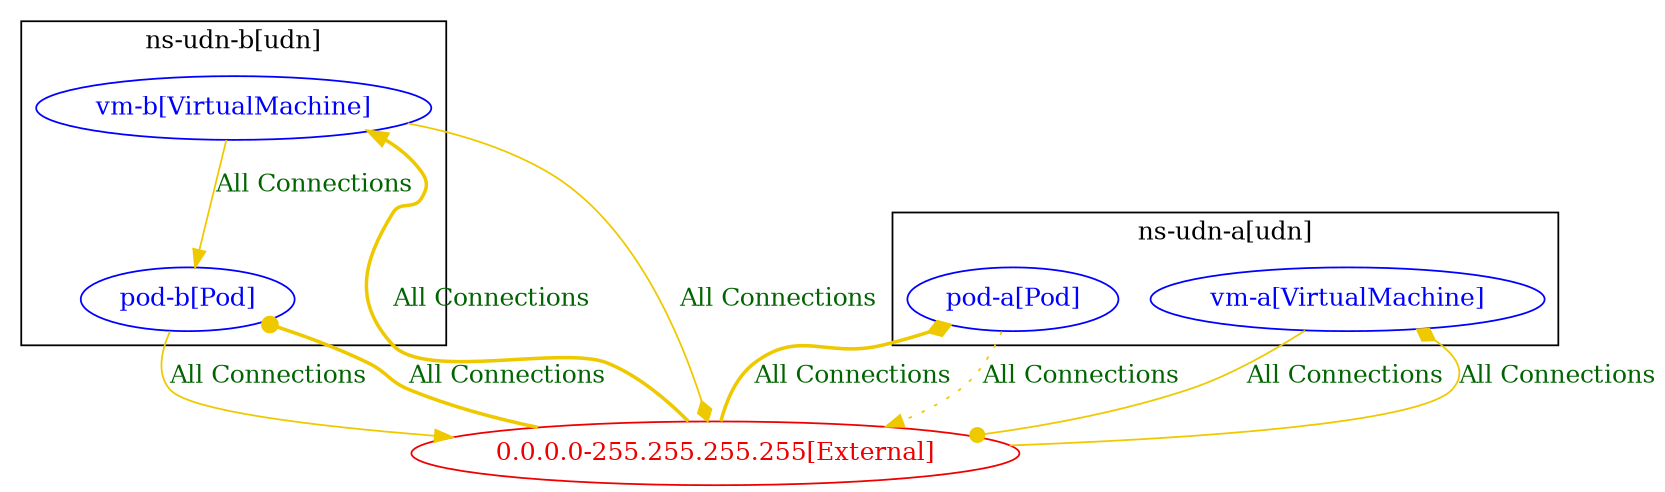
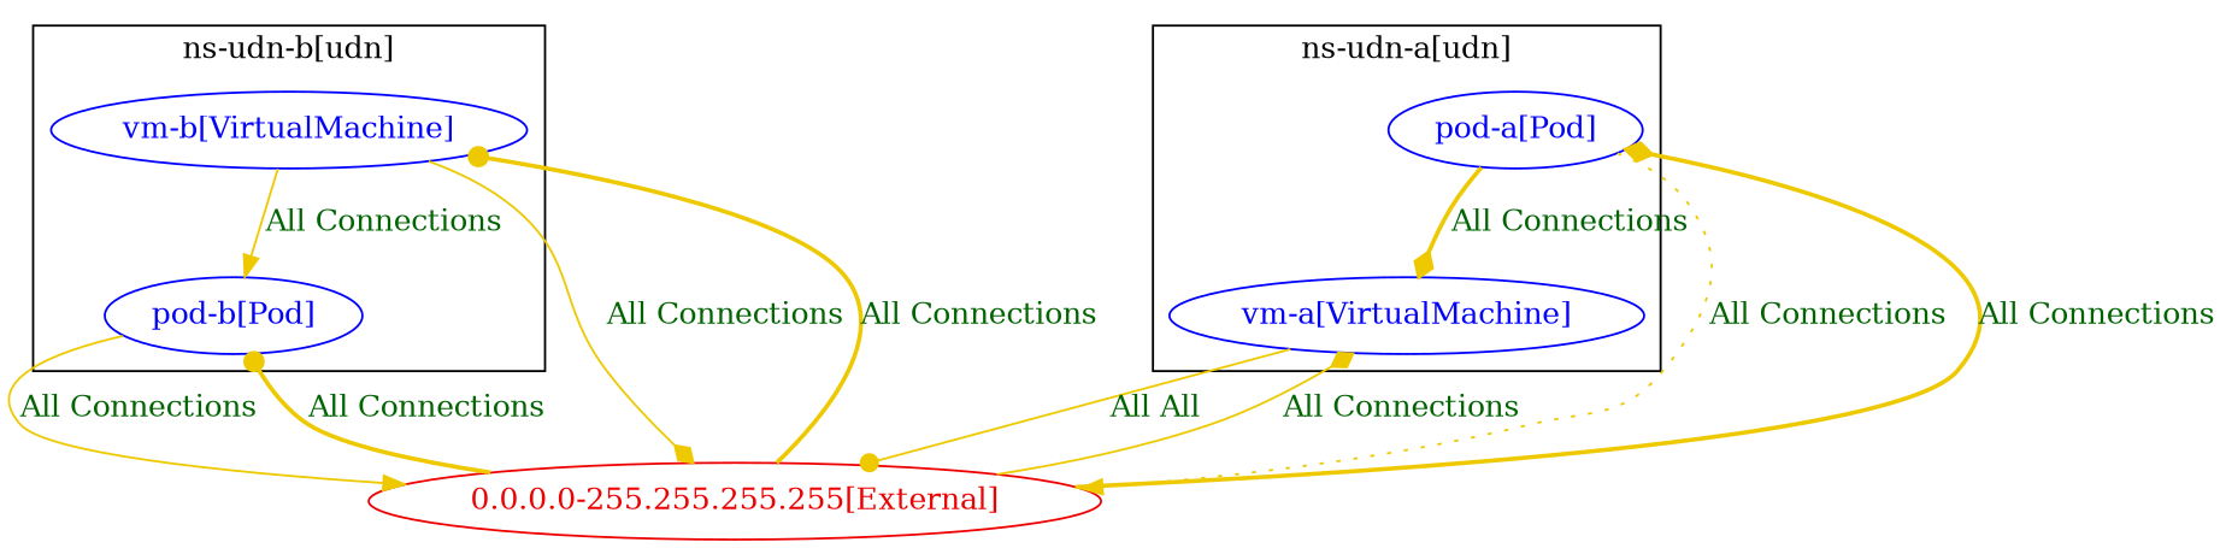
  digraph {
    node [color=blue fontcolor=blue]
    edge [arrowhead=diamond color=gold2 fontcolor=darkgreen style=solid weight=1]
    n1 [label="pod-b[Pod]"]
    n2 [label="vm-b[VirtualMachine]"]
    n3 [label="pod-a[Pod]"]
    n4 [label="vm-a[VirtualMachine]"]
    n5 [color=red2 fontcolor=red2 label="0.0.0.0-255.255.255.255[External]"]
    subgraph cluster_1 {
      color=black
      fontcolor=black
      label="ns-udn-b[udn]"
      n1
      n2
    }
    subgraph cluster_2 {
      color=black
      fontcolor=black
      label="ns-udn-a[udn]"
      n3
      n4
    }
    n1 -> n5 [arrowhead=normal label="All Connections"]
    n2 -> n1 [arrowhead=normal label="All Connections"]
    n2 -> n5 [label="All Connections"]
+   n3 -> n4 [label="All Connections" style=bold weight=0.5]
    n3 -> n5 [arrowhead=normal label="All Connections" style=dotted]
-   n4 -> n5 [arrowhead=dot label="All Connections"]
+   n4 -> n5 [arrowhead=dot label="All All"]
    n5 -> n1 [arrowhead=dot label="All Connections" style=bold weight=0.5]
-   n5 -> n2 [arrowhead=normal label="All Connections" style=bold weight=0.5]
+   n5 -> n2 [arrowhead=dot label="All Connections" style=bold weight=0.5]
    n5 -> n3 [label="All Connections" style=bold weight=0.5]
    n5 -> n4 [label="All Connections" weight=0.5]
  }
